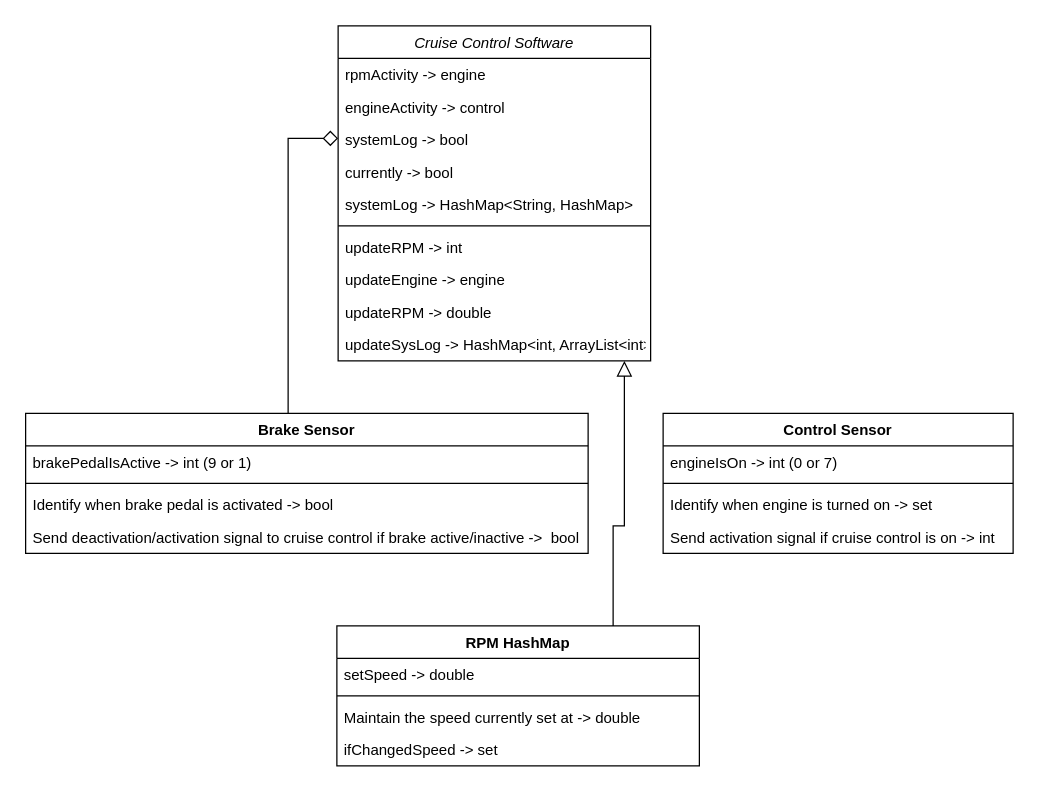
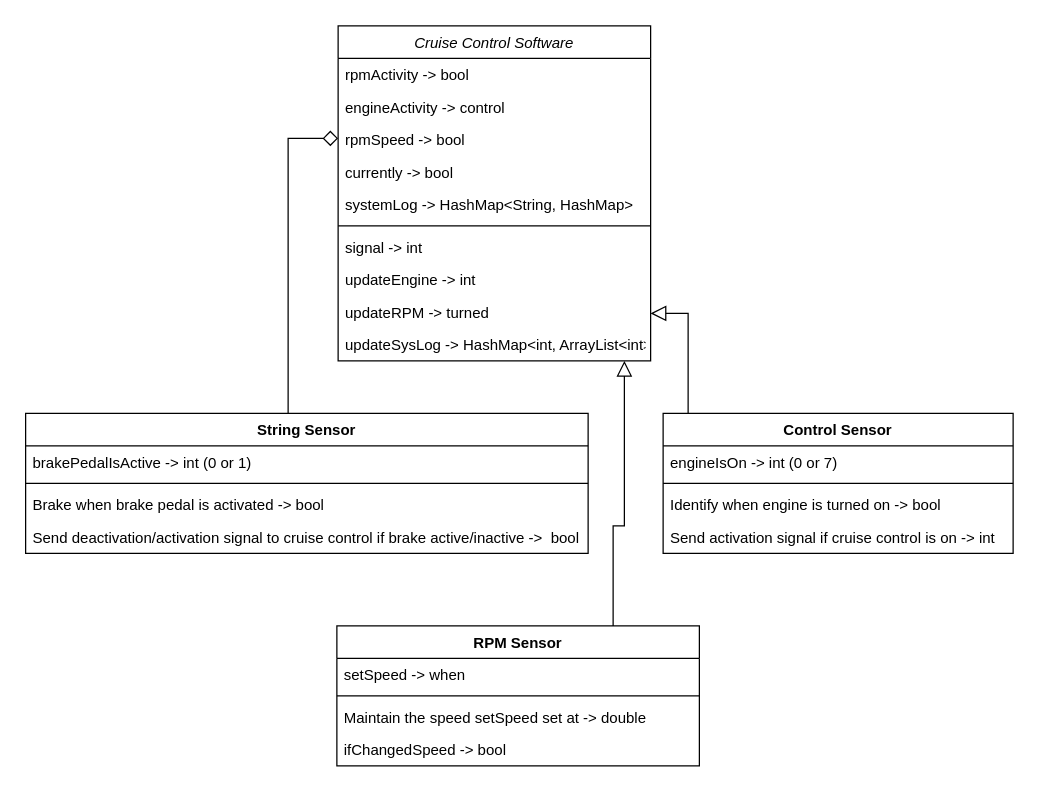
  <mxCell id="0" />
  <mxCell id="1" parent="0" />
  <mxCell id="2" value="Cruise Control Software" style="swimlane;fontStyle=2;align=center;verticalAlign=top;childLayout=stackLayout;horizontal=1;startSize=26;horizontalStack=0;resizeParent=1;resizeLast=0;collapsible=1;marginBottom=0;rounded=0;shadow=0;strokeWidth=1;" parent="1" vertex="1"><mxGeometry x="270" width="250" height="268" as="geometry" y="20"><mxRectangle x="230" y="140" width="160" height="26" as="alternateBounds" /></mxGeometry></mxCell>
- <mxCell id="3" value="rpmActivity -&gt; engine" style="text;align=left;verticalAlign=top;spacingLeft=4;spacingRight=4;overflow=hidden;rotatable=0;points=[[0,0.5],[1,0.5]];portConstraint=eastwest;rounded=0;shadow=0;html=0;" parent="2" vertex="1"><mxGeometry y="26" width="250" height="26" as="geometry" /></mxCell>
+ <mxCell id="3" value="rpmActivity -&gt; bool" style="text;align=left;verticalAlign=top;spacingLeft=4;spacingRight=4;overflow=hidden;rotatable=0;points=[[0,0.5],[1,0.5]];portConstraint=eastwest;rounded=0;shadow=0;html=0;" parent="2" vertex="1"><mxGeometry y="26" width="250" height="26" as="geometry" /></mxCell>
  <mxCell id="4" value="engineActivity -&gt; control" style="text;align=left;verticalAlign=top;spacingLeft=4;spacingRight=4;overflow=hidden;rotatable=0;points=[[0,0.5],[1,0.5]];portConstraint=eastwest;rounded=0;shadow=0;html=0;" parent="2" vertex="1"><mxGeometry y="52" width="250" height="26" as="geometry" /></mxCell>
- <mxCell id="5" value="systemLog -&gt; bool" style="text;align=left;verticalAlign=top;spacingLeft=4;spacingRight=4;overflow=hidden;rotatable=0;points=[[0,0.5],[1,0.5]];portConstraint=eastwest;rounded=0;shadow=0;html=0;" parent="2" vertex="1"><mxGeometry y="78" width="250" height="26" as="geometry" /></mxCell>
+ <mxCell id="5" value="rpmSpeed -&gt; bool" style="text;align=left;verticalAlign=top;spacingLeft=4;spacingRight=4;overflow=hidden;rotatable=0;points=[[0,0.5],[1,0.5]];portConstraint=eastwest;rounded=0;shadow=0;html=0;" parent="2" vertex="1"><mxGeometry y="78" width="250" height="26" as="geometry" /></mxCell>
  <mxCell id="6" value="currently -&gt; bool" style="text;align=left;verticalAlign=top;spacingLeft=4;spacingRight=4;overflow=hidden;rotatable=0;points=[[0,0.5],[1,0.5]];portConstraint=eastwest;rounded=0;shadow=0;html=0;" parent="2" vertex="1"><mxGeometry y="104" width="250" height="26" as="geometry" /></mxCell>
  <mxCell id="7" value="systemLog -&gt; HashMap&lt;String, HashMap&gt;" style="text;align=left;verticalAlign=top;spacingLeft=4;spacingRight=4;overflow=hidden;rotatable=0;points=[[0,0.5],[1,0.5]];portConstraint=eastwest;rounded=0;shadow=0;html=0;" parent="2" vertex="1"><mxGeometry y="130" width="250" height="26" as="geometry" /></mxCell>
  <mxCell id="8" value="" style="line;html=1;strokeWidth=1;align=left;verticalAlign=middle;spacingTop=-1;spacingLeft=3;spacingRight=3;rotatable=0;labelPosition=right;points=[];portConstraint=eastwest;" parent="2" vertex="1"><mxGeometry y="156" width="250" height="8" as="geometry" /></mxCell>
- <mxCell id="9" value="updateRPM -&gt; int" style="text;align=left;verticalAlign=top;spacingLeft=4;spacingRight=4;overflow=hidden;rotatable=0;points=[[0,0.5],[1,0.5]];portConstraint=eastwest;rounded=0;shadow=0;html=0;" parent="2" vertex="1"><mxGeometry y="164" width="250" height="26" as="geometry" /></mxCell>
- <mxCell id="10" value="updateEngine -&gt; engine" style="text;align=left;verticalAlign=top;spacingLeft=4;spacingRight=4;overflow=hidden;rotatable=0;points=[[0,0.5],[1,0.5]];portConstraint=eastwest;rounded=0;shadow=0;html=0;" parent="2" vertex="1"><mxGeometry y="190" width="250" height="26" as="geometry" /></mxCell>
- <mxCell id="11" value="updateRPM -&gt; double" style="text;align=left;verticalAlign=top;spacingLeft=4;spacingRight=4;overflow=hidden;rotatable=0;points=[[0,0.5],[1,0.5]];portConstraint=eastwest;rounded=0;shadow=0;html=0;" parent="2" vertex="1"><mxGeometry y="216" width="250" height="26" as="geometry" /></mxCell>
+ <mxCell id="9" value="signal -&gt; int" style="text;align=left;verticalAlign=top;spacingLeft=4;spacingRight=4;overflow=hidden;rotatable=0;points=[[0,0.5],[1,0.5]];portConstraint=eastwest;rounded=0;shadow=0;html=0;" parent="2" vertex="1"><mxGeometry y="164" width="250" height="26" as="geometry" /></mxCell>
+ <mxCell id="10" value="updateEngine -&gt; int" style="text;align=left;verticalAlign=top;spacingLeft=4;spacingRight=4;overflow=hidden;rotatable=0;points=[[0,0.5],[1,0.5]];portConstraint=eastwest;rounded=0;shadow=0;html=0;" parent="2" vertex="1"><mxGeometry y="190" width="250" height="26" as="geometry" /></mxCell>
+ <mxCell id="11" value="updateRPM -&gt; turned" style="text;align=left;verticalAlign=top;spacingLeft=4;spacingRight=4;overflow=hidden;rotatable=0;points=[[0,0.5],[1,0.5]];portConstraint=eastwest;rounded=0;shadow=0;html=0;" parent="2" vertex="1"><mxGeometry y="216" width="250" height="26" as="geometry" /></mxCell>
  <mxCell id="12" value="updateSysLog -&gt; HashMap&lt;int, ArrayList&lt;int&gt;" style="text;align=left;verticalAlign=top;spacingLeft=4;spacingRight=4;overflow=hidden;rotatable=0;points=[[0,0.5],[1,0.5]];portConstraint=eastwest;rounded=0;shadow=0;html=0;" parent="2" vertex="1"><mxGeometry y="242" width="250" height="26" as="geometry" /></mxCell>
  <mxCell id="13" value="" style="endArrow=diamond;endSize=10;endFill=0;shadow=0;strokeWidth=1;rounded=0;edgeStyle=elbowEdgeStyle;elbow=vertical;" parent="1" source="15" target="2" edge="1"><mxGeometry width="160" relative="1" as="geometry"><mxPoint x="234.06" y="270.99" as="sourcePoint" /><mxPoint x="200" y="223" as="targetPoint" /><Array as="points"><mxPoint x="230" y="110" /></Array></mxGeometry></mxCell>
- <mxCell id="15" value="Brake Sensor" style="swimlane;fontStyle=1;align=center;verticalAlign=top;childLayout=stackLayout;horizontal=1;startSize=26;horizontalStack=0;resizeParent=1;resizeParentMax=0;resizeLast=0;collapsible=1;marginBottom=0;" parent="1" vertex="1"><mxGeometry x="20" y="330" width="450" height="112" as="geometry"><mxRectangle x="30" y="390" width="110" height="26" as="alternateBounds" /></mxGeometry></mxCell>
- <mxCell id="16" value="brakePedalIsActive -&gt; int (9 or 1)" style="text;strokeColor=none;fillColor=none;align=left;verticalAlign=top;spacingLeft=4;spacingRight=4;overflow=hidden;rotatable=0;points=[[0,0.5],[1,0.5]];portConstraint=eastwest;" parent="15" vertex="1"><mxGeometry y="26" width="450" height="26" as="geometry" /></mxCell>
+ <mxCell id="14" value="" style="endArrow=block;endSize=10;endFill=0;shadow=0;strokeWidth=1;rounded=0;edgeStyle=elbowEdgeStyle;elbow=vertical;" parent="1" source="21" target="2" edge="1"><mxGeometry width="160" relative="1" as="geometry"><mxPoint x="395" y="340" as="sourcePoint" /><mxPoint x="310" y="291" as="targetPoint" /><Array as="points"><mxPoint x="550" y="250" /></Array></mxGeometry></mxCell>
+ <mxCell id="15" value="String Sensor" style="swimlane;fontStyle=1;align=center;verticalAlign=top;childLayout=stackLayout;horizontal=1;startSize=26;horizontalStack=0;resizeParent=1;resizeParentMax=0;resizeLast=0;collapsible=1;marginBottom=0;" parent="1" vertex="1"><mxGeometry x="20" y="330" width="450" height="112" as="geometry"><mxRectangle x="30" y="390" width="110" height="26" as="alternateBounds" /></mxGeometry></mxCell>
+ <mxCell id="16" value="brakePedalIsActive -&gt; int (0 or 1)" style="text;strokeColor=none;fillColor=none;align=left;verticalAlign=top;spacingLeft=4;spacingRight=4;overflow=hidden;rotatable=0;points=[[0,0.5],[1,0.5]];portConstraint=eastwest;" parent="15" vertex="1"><mxGeometry y="26" width="450" height="26" as="geometry" /></mxCell>
  <mxCell id="17" value="" style="line;strokeWidth=1;fillColor=none;align=left;verticalAlign=middle;spacingTop=-1;spacingLeft=3;spacingRight=3;rotatable=0;labelPosition=right;points=[];portConstraint=eastwest;" parent="15" vertex="1"><mxGeometry y="52" width="450" height="8" as="geometry" /></mxCell>
- <mxCell id="18" value="Identify when brake pedal is activated -&gt; bool " style="text;strokeColor=none;fillColor=none;align=left;verticalAlign=top;spacingLeft=4;spacingRight=4;overflow=hidden;rotatable=0;points=[[0,0.5],[1,0.5]];portConstraint=eastwest;" parent="15" vertex="1"><mxGeometry y="60" width="450" height="26" as="geometry" /></mxCell>
+ <mxCell id="18" value="Brake when brake pedal is activated -&gt; bool " style="text;strokeColor=none;fillColor=none;align=left;verticalAlign=top;spacingLeft=4;spacingRight=4;overflow=hidden;rotatable=0;points=[[0,0.5],[1,0.5]];portConstraint=eastwest;" parent="15" vertex="1"><mxGeometry y="60" width="450" height="26" as="geometry" /></mxCell>
  <mxCell id="19" value="Send deactivation/activation signal to cruise control if brake active/inactive -&gt;  bool" style="text;strokeColor=none;fillColor=none;align=left;verticalAlign=top;spacingLeft=4;spacingRight=4;overflow=hidden;rotatable=0;points=[[0,0.5],[1,0.5]];portConstraint=eastwest;" parent="15" vertex="1"><mxGeometry y="86" width="450" height="26" as="geometry" /></mxCell>
  <mxCell id="20" value="" style="endArrow=block;endSize=10;endFill=0;shadow=0;strokeWidth=1;rounded=0;edgeStyle=elbowEdgeStyle;elbow=vertical;entryX=0.916;entryY=1;entryDx=0;entryDy=0;entryPerimeter=0;" parent="1" source="26" edge="1" target="12"><mxGeometry width="160" relative="1" as="geometry"><mxPoint x="500" y="476" as="sourcePoint" /><mxPoint x="530" y="230" as="targetPoint" /><Array as="points"><mxPoint x="490" y="420" /><mxPoint x="480" y="330" /><mxPoint x="390" y="600" /><mxPoint x="540" y="583" /><mxPoint x="530" y="270" /><mxPoint x="530" y="270" /><mxPoint x="560" y="260" /></Array></mxGeometry></mxCell>
  <mxCell id="21" value="Control Sensor" style="swimlane;fontStyle=1;align=center;verticalAlign=top;childLayout=stackLayout;horizontal=1;startSize=26;horizontalStack=0;resizeParent=1;resizeParentMax=0;resizeLast=0;collapsible=1;marginBottom=0;" parent="1" vertex="1"><mxGeometry x="530" y="330" width="280" height="112" as="geometry" /></mxCell>
  <mxCell id="22" value="engineIsOn -&gt; int (0 or 7)" style="text;strokeColor=none;fillColor=none;align=left;verticalAlign=top;spacingLeft=4;spacingRight=4;overflow=hidden;rotatable=0;points=[[0,0.5],[1,0.5]];portConstraint=eastwest;" parent="21" vertex="1"><mxGeometry y="26" width="280" height="26" as="geometry" /></mxCell>
  <mxCell id="23" value="" style="line;strokeWidth=1;fillColor=none;align=left;verticalAlign=middle;spacingTop=-1;spacingLeft=3;spacingRight=3;rotatable=0;labelPosition=right;points=[];portConstraint=eastwest;" parent="21" vertex="1"><mxGeometry y="52" width="280" height="8" as="geometry" /></mxCell>
- <mxCell id="24" value="Identify when engine is turned on -&gt; set" style="text;strokeColor=none;fillColor=none;align=left;verticalAlign=top;spacingLeft=4;spacingRight=4;overflow=hidden;rotatable=0;points=[[0,0.5],[1,0.5]];portConstraint=eastwest;" parent="21" vertex="1"><mxGeometry y="60" width="280" height="26" as="geometry" /></mxCell>
+ <mxCell id="24" value="Identify when engine is turned on -&gt; bool" style="text;strokeColor=none;fillColor=none;align=left;verticalAlign=top;spacingLeft=4;spacingRight=4;overflow=hidden;rotatable=0;points=[[0,0.5],[1,0.5]];portConstraint=eastwest;" parent="21" vertex="1"><mxGeometry y="60" width="280" height="26" as="geometry" /></mxCell>
  <mxCell id="25" value="Send activation signal if cruise control is on -&gt; int " style="text;strokeColor=none;fillColor=none;align=left;verticalAlign=top;spacingLeft=4;spacingRight=4;overflow=hidden;rotatable=0;points=[[0,0.5],[1,0.5]];portConstraint=eastwest;" parent="21" vertex="1"><mxGeometry y="86" width="280" height="26" as="geometry" /></mxCell>
- <mxCell id="26" value="RPM HashMap" style="swimlane;fontStyle=1;align=center;verticalAlign=top;childLayout=stackLayout;horizontal=1;startSize=26;horizontalStack=0;resizeParent=1;resizeParentMax=0;resizeLast=0;collapsible=1;marginBottom=0;" parent="1" vertex="1"><mxGeometry x="269" y="500" width="290" height="112" as="geometry" /></mxCell>
- <mxCell id="27" value="setSpeed -&gt; double " style="text;strokeColor=none;fillColor=none;align=left;verticalAlign=top;spacingLeft=4;spacingRight=4;overflow=hidden;rotatable=0;points=[[0,0.5],[1,0.5]];portConstraint=eastwest;" parent="26" vertex="1"><mxGeometry y="26" width="290" height="26" as="geometry" /></mxCell>
+ <mxCell id="26" value="RPM Sensor" style="swimlane;fontStyle=1;align=center;verticalAlign=top;childLayout=stackLayout;horizontal=1;startSize=26;horizontalStack=0;resizeParent=1;resizeParentMax=0;resizeLast=0;collapsible=1;marginBottom=0;" parent="1" vertex="1"><mxGeometry x="269" y="500" width="290" height="112" as="geometry" /></mxCell>
+ <mxCell id="27" value="setSpeed -&gt; when " style="text;strokeColor=none;fillColor=none;align=left;verticalAlign=top;spacingLeft=4;spacingRight=4;overflow=hidden;rotatable=0;points=[[0,0.5],[1,0.5]];portConstraint=eastwest;" parent="26" vertex="1"><mxGeometry y="26" width="290" height="26" as="geometry" /></mxCell>
  <mxCell id="28" value="" style="line;strokeWidth=1;fillColor=none;align=left;verticalAlign=middle;spacingTop=-1;spacingLeft=3;spacingRight=3;rotatable=0;labelPosition=right;points=[];portConstraint=eastwest;" parent="26" vertex="1"><mxGeometry y="52" width="290" height="8" as="geometry" /></mxCell>
- <mxCell id="29" value="Maintain the speed currently set at -&gt; double " style="text;strokeColor=none;fillColor=none;align=left;verticalAlign=top;spacingLeft=4;spacingRight=4;overflow=hidden;rotatable=0;points=[[0,0.5],[1,0.5]];portConstraint=eastwest;" parent="26" vertex="1"><mxGeometry y="60" width="290" height="26" as="geometry" /></mxCell>
- <mxCell id="30" value="ifChangedSpeed -&gt; set" style="text;strokeColor=none;fillColor=none;align=left;verticalAlign=top;spacingLeft=4;spacingRight=4;overflow=hidden;rotatable=0;points=[[0,0.5],[1,0.5]];portConstraint=eastwest;" parent="26" vertex="1"><mxGeometry y="86" width="290" height="26" as="geometry" /></mxCell>
+ <mxCell id="29" value="Maintain the speed setSpeed set at -&gt; double " style="text;strokeColor=none;fillColor=none;align=left;verticalAlign=top;spacingLeft=4;spacingRight=4;overflow=hidden;rotatable=0;points=[[0,0.5],[1,0.5]];portConstraint=eastwest;" parent="26" vertex="1"><mxGeometry y="60" width="290" height="26" as="geometry" /></mxCell>
+ <mxCell id="30" value="ifChangedSpeed -&gt; bool" style="text;strokeColor=none;fillColor=none;align=left;verticalAlign=top;spacingLeft=4;spacingRight=4;overflow=hidden;rotatable=0;points=[[0,0.5],[1,0.5]];portConstraint=eastwest;" parent="26" vertex="1"><mxGeometry y="86" width="290" height="26" as="geometry" /></mxCell>
